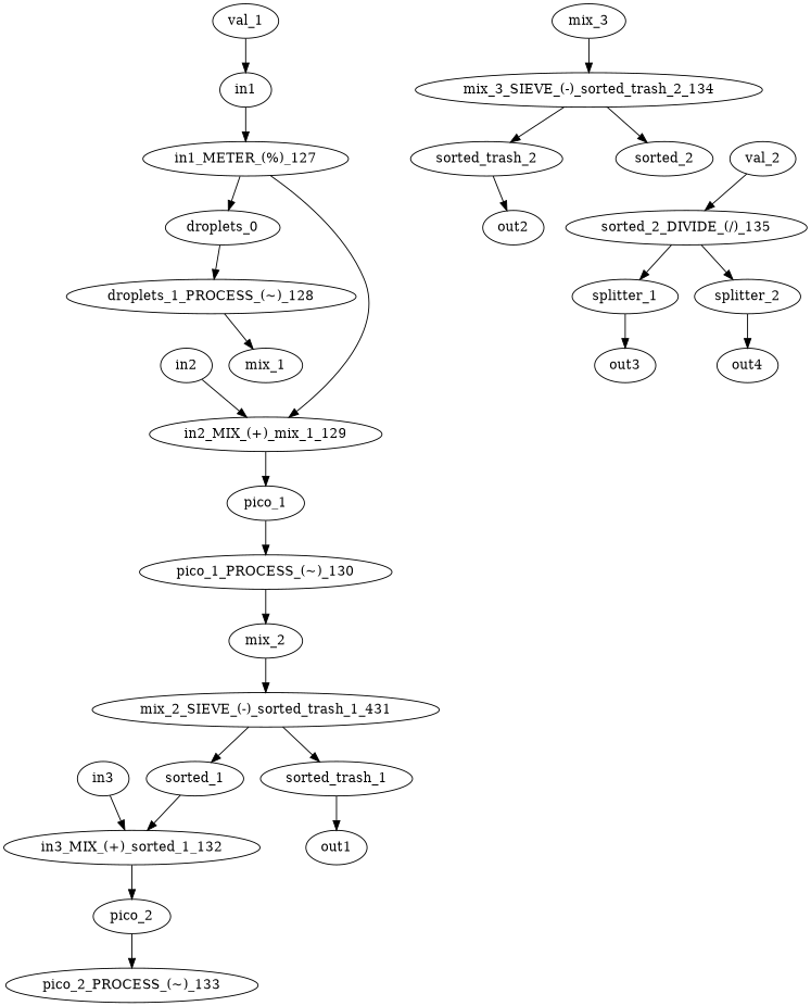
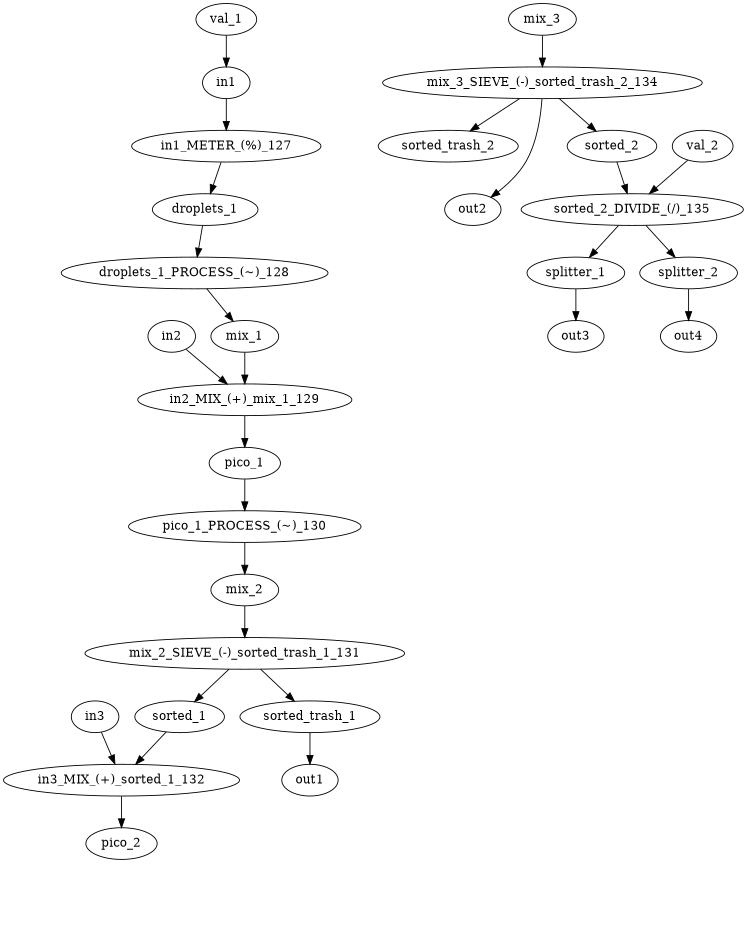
  strict digraph {
    in1
    "in1_METER_(%)_127"
-   droplets_1 [label=droplets_0]
+   droplets_1
    "droplets_1_PROCESS_(~)_128"
    in2
    "in2_MIX_(+)_mix_1_129"
    pico_1
    "pico_1_PROCESS_(~)_130"
    in3
    "in3_MIX_(+)_sorted_1_132"
    pico_2
-   "pico_2_PROCESS_(~)_133"
    mix_1
    mix_2
-   "mix_2_SIEVE_(-)_sorted_trash_1_131" [label="mix_2_SIEVE_(-)_sorted_trash_1_431"]
+   "mix_2_SIEVE_(-)_sorted_trash_1_131"
    sorted_trash_1
    sorted_1
    out1
    mix_3
    "mix_3_SIEVE_(-)_sorted_trash_2_134"
    sorted_trash_2
    sorted_2
    out2
    "sorted_2_DIVIDE_(/)_135"
    splitter_1
    splitter_2
    out3
    out4
    val_1
    val_2
    in1 -> "in1_METER_(%)_127"
    "in1_METER_(%)_127" -> droplets_1
    droplets_1 -> "droplets_1_PROCESS_(~)_128"
    "droplets_1_PROCESS_(~)_128" -> mix_1
    in2 -> "in2_MIX_(+)_mix_1_129"
    "in2_MIX_(+)_mix_1_129" -> pico_1
    pico_1 -> "pico_1_PROCESS_(~)_130"
    "pico_1_PROCESS_(~)_130" -> mix_2
    in3 -> "in3_MIX_(+)_sorted_1_132"
    "in3_MIX_(+)_sorted_1_132" -> pico_2
-   pico_2 -> "pico_2_PROCESS_(~)_133"
-   "in1_METER_(%)_127" -> "in2_MIX_(+)_mix_1_129"
+   mix_1 -> "in2_MIX_(+)_mix_1_129"
    mix_2 -> "mix_2_SIEVE_(-)_sorted_trash_1_131"
    "mix_2_SIEVE_(-)_sorted_trash_1_131" -> sorted_trash_1
    "mix_2_SIEVE_(-)_sorted_trash_1_131" -> sorted_1
    sorted_trash_1 -> out1
    sorted_1 -> "in3_MIX_(+)_sorted_1_132"
    mix_3 -> "mix_3_SIEVE_(-)_sorted_trash_2_134"
    "mix_3_SIEVE_(-)_sorted_trash_2_134" -> sorted_trash_2
    "mix_3_SIEVE_(-)_sorted_trash_2_134" -> sorted_2
-   sorted_trash_2 -> out2
+   "mix_3_SIEVE_(-)_sorted_trash_2_134" -> out2
+   sorted_2 -> "sorted_2_DIVIDE_(/)_135"
    "sorted_2_DIVIDE_(/)_135" -> splitter_1
    "sorted_2_DIVIDE_(/)_135" -> splitter_2
    splitter_1 -> out3
    splitter_2 -> out4
    val_1 -> in1
    val_2 -> "sorted_2_DIVIDE_(/)_135"
  }
